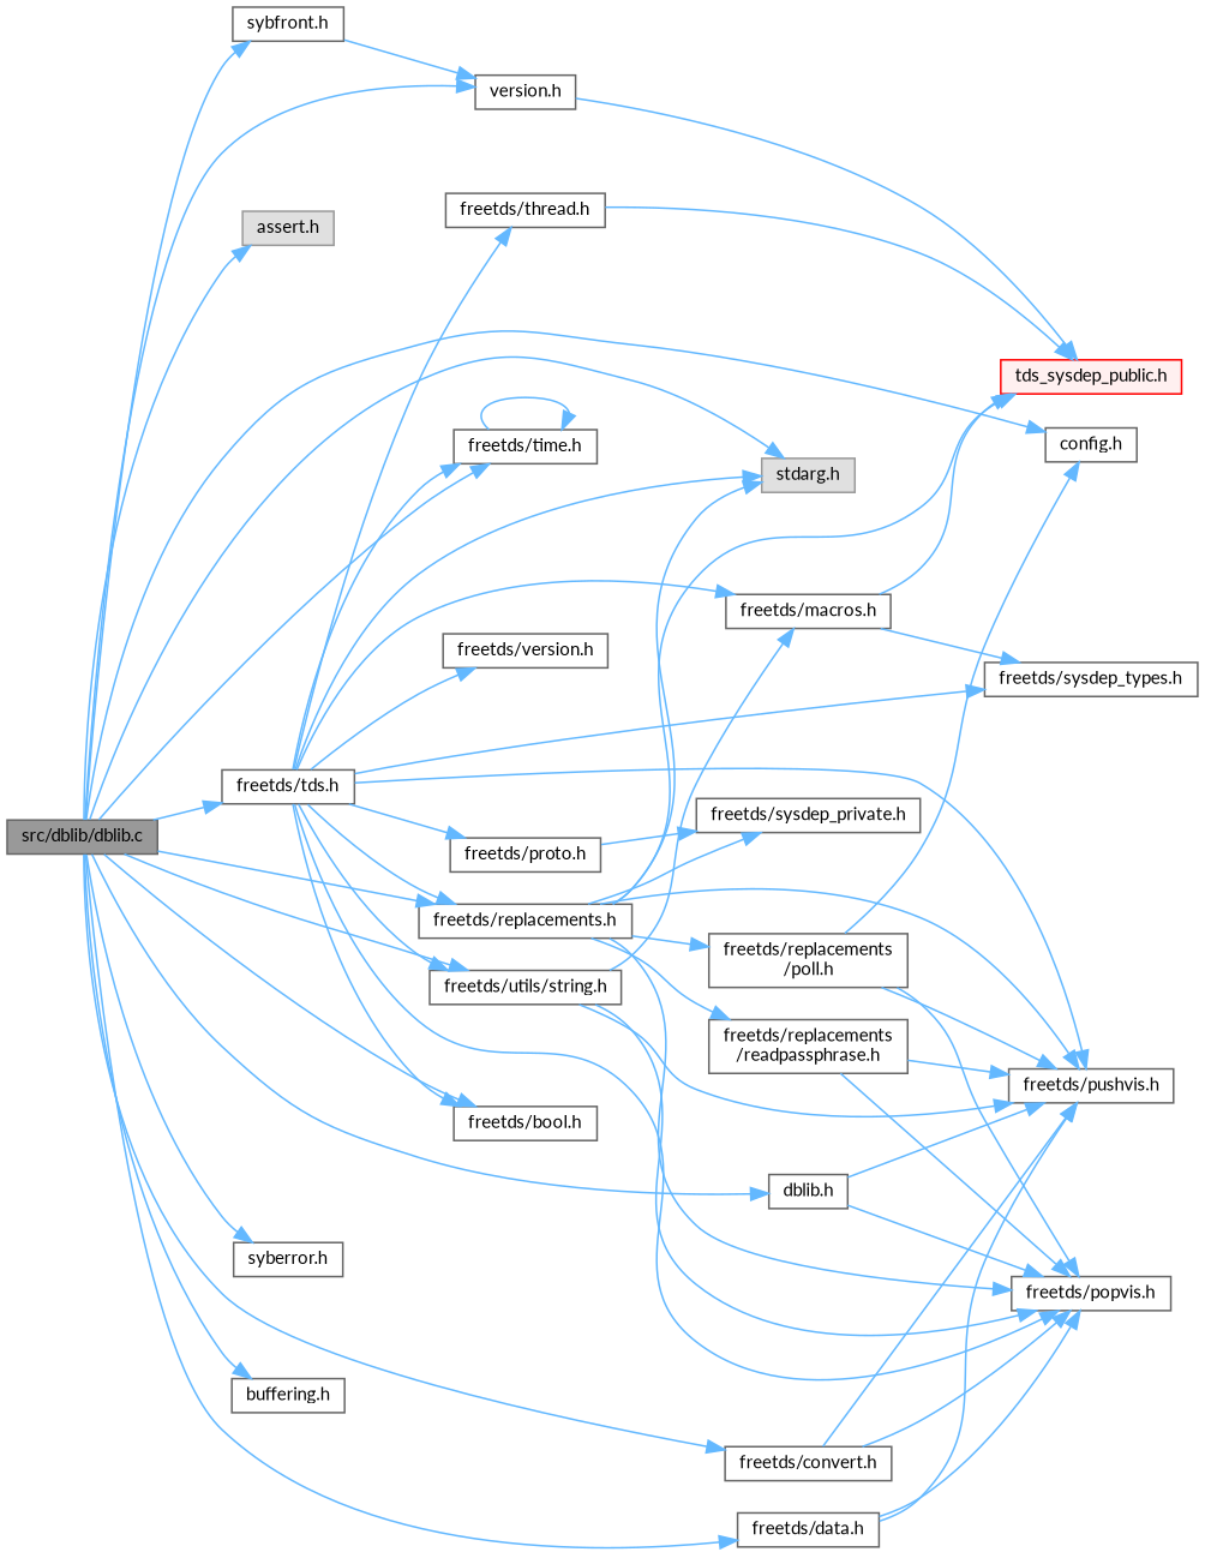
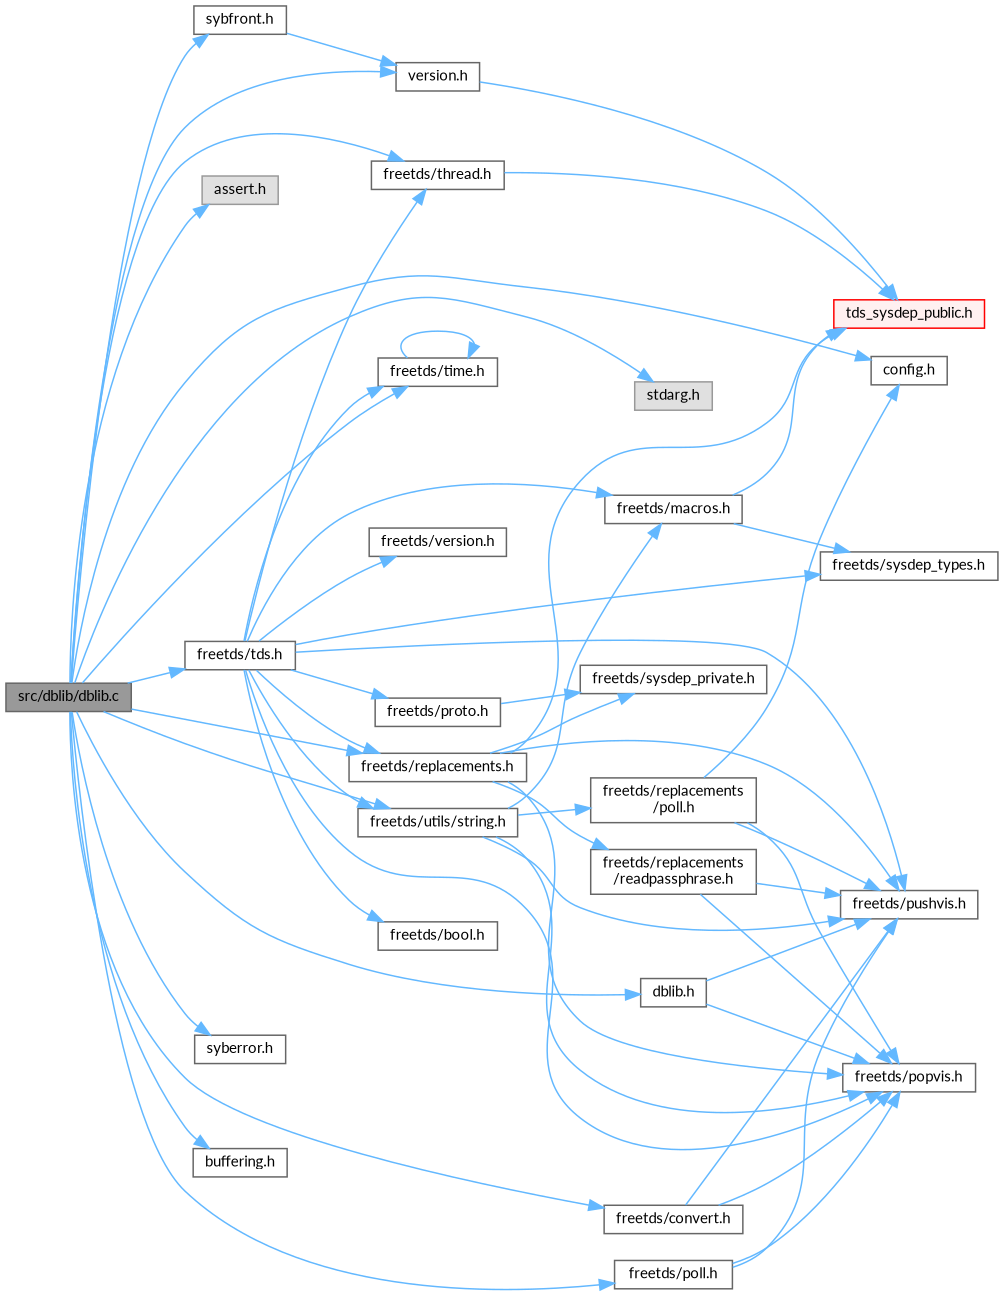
  digraph {
    fontname=Lato
    rankdir=LR
    node [color=grey40 fillcolor=white fontname=Lato fontsize=10 shape=box style=filled]
    edge [color=steelblue1 fontname=Lato fontsize=10 labelfontname=Helvetica labelfontsize=10 style=solid]
    n1 [color=gray40 fillcolor=grey60 fontcolor=black height=0.2 label="src/dblib/dblib.c" width=0.4]
    n2 [height=0.2 label="config.h" width=0.4]
    n3 [color=grey60 fillcolor="#E0E0E0" height=0.2 label="stdarg.h" width=0.4]
    n4 [height=0.2 label="freetds/time.h" width=0.4]
    n5 [color=grey60 fillcolor="#E0E0E0" height=0.2 label="assert.h" width=0.4]
    n6 [height=0.2 label="freetds/tds.h" width=0.4]
    n7 [height=0.2 label="freetds/thread.h" width=0.4]
    n8 [height=0.2 label="freetds/utils/string.h" width=0.4]
    n9 [height=0.2 label="freetds/replacements.h" width=0.4]
    n10 [height=0.2 label="freetds/convert.h" width=0.4]
-   n11 [height=0.2 label="freetds/data.h" width=0.4]
+   n11 [height=0.2 label="freetds/poll.h" width=0.4]
    n12 [height=0.2 label="sybfront.h" width=0.4]
    n13 [height=0.2 label="version.h" width=0.4]
    n14 [height=0.2 label="syberror.h" width=0.4]
    n15 [height=0.2 label="dblib.h" width=0.4]
    n16 [height=0.2 label="buffering.h" width=0.4]
    n17 [height=0.2 label="freetds/version.h" width=0.4]
    n18 [height=0.2 label="freetds/sysdep_types.h" width=0.4]
    n19 [height=0.2 label="freetds/bool.h" width=0.4]
    n20 [height=0.2 label="freetds/macros.h" width=0.4]
    n21 [height=0.2 label="freetds/pushvis.h" width=0.4]
    n22 [height=0.2 label="freetds/popvis.h" width=0.4]
    n23 [height=0.2 label="freetds/proto.h" width=0.4]
    n24 [color=red fillcolor="#FFF0F0" height=0.2 label="tds_sysdep_public.h" width=0.4]
    n25 [height=0.2 label="freetds/sysdep_private.h" width=0.4]
    n26 [height=0.2 label="freetds/replacements\l/readpassphrase.h" width=0.4]
    n27 [height=0.2 label="freetds/replacements\l/poll.h" width=0.4]
    n1 -> n2
    n1 -> n3
    n1 -> n4
    n1 -> n5
    n1 -> n6
-   n1 -> n19
+   n1 -> n7
    n1 -> n8
    n1 -> n9
    n1 -> n10
    n1 -> n11
    n1 -> n12
    n1 -> n13
    n1 -> n14
    n1 -> n15
    n1 -> n16
    n4 -> n4
-   n6 -> n3
    n6 -> n4
    n6 -> n7
    n6 -> n8
    n6 -> n9
    n6 -> n17
    n6 -> n18
    n6 -> n19
    n6 -> n20
    n6 -> n21
    n6 -> n22
    n6 -> n23
    n7 -> n24
    n8 -> n20
    n8 -> n21
    n8 -> n22
-   n9 -> n3
    n9 -> n21
    n9 -> n22
    n9 -> n24
    n9 -> n25
    n9 -> n26
-   n9 -> n27
+   n8 -> n27
    n10 -> n21
    n10 -> n22
    n11 -> n21
    n11 -> n22
    n12 -> n13
    n13 -> n24
    n15 -> n21
    n15 -> n22
    n20 -> n18
    n20 -> n24
    n23 -> n25
    n26 -> n21
    n26 -> n22
    n27 -> n2
    n27 -> n21
    n27 -> n22
  }
